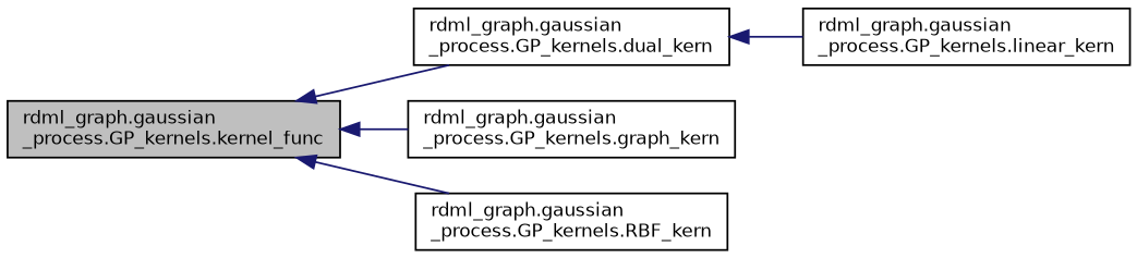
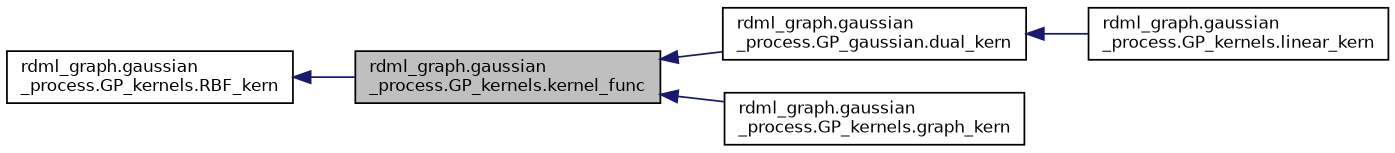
  digraph {
    rankdir=LR
    node [color=black fillcolor=white fontname=Helvetica fontsize=10 shape=record style=filled]
    edge [color=midnightblue dir=back fontname=Helvetica fontsize=10 labelfontname=Helvetica labelfontsize=10 style=solid]
    n1 [fillcolor=grey75 fontcolor=black height=0.2 label="rdml_graph.gaussian\l_process.GP_kernels.kernel_func" width=0.4]
-   n2 [height=0.2 label="rdml_graph.gaussian\l_process.GP_kernels.dual_kern" width=0.4]
+   n2 [height=0.2 label="rdml_graph.gaussian\l_process.GP_gaussian.dual_kern" width=0.4]
    n3 [height=0.2 label="rdml_graph.gaussian\l_process.GP_kernels.graph_kern" width=0.4]
    n4 [height=0.2 label="rdml_graph.gaussian\l_process.GP_kernels.RBF_kern" width=0.4]
    n5 [height=0.2 label="rdml_graph.gaussian\l_process.GP_kernels.linear_kern" width=0.4]
    n1 -> n2
    n1 -> n3
-   n1 -> n4
+   n4 -> n1
    n2 -> n5
  }
